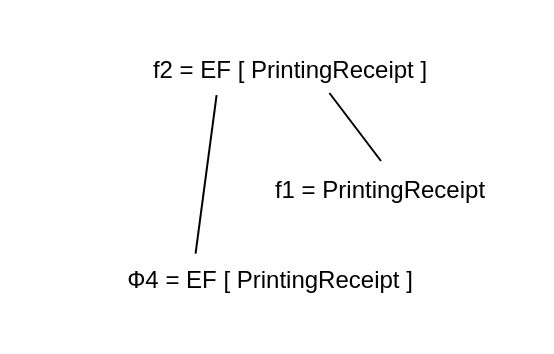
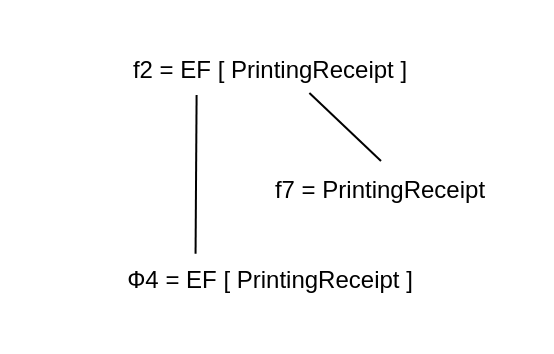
  <mxCell id="0" />
  <mxCell id="1" parent="0" />
- <mxCell id="2" value="f2 = EF [ PrintingReceipt ]" style="text;html=1;align=center;verticalAlign=middle;whiteSpace=wrap;rounded=0;" vertex="1" parent="1"><mxGeometry x="45" y="20" width="200" height="30" as="geometry" /></mxCell>
+ <mxCell id="2" value="f2 = EF [ PrintingReceipt ]" style="text;html=1;align=center;verticalAlign=middle;whiteSpace=wrap;rounded=0;" vertex="1" parent="1"><mxGeometry x="35" y="20" width="200" height="30" as="geometry" /></mxCell>
  <mxCell id="3" value="Ф4 = EF [ PrintingReceipt ]" style="text;html=1;align=center;verticalAlign=middle;whiteSpace=wrap;rounded=0;" vertex="1" parent="1"><mxGeometry x="20" y="125" width="230" height="30" as="geometry" /></mxCell>
- <mxCell id="4" value="f1 = PrintingReceipt" style="text;html=1;align=center;verticalAlign=middle;whiteSpace=wrap;rounded=0;" vertex="1" parent="1"><mxGeometry x="125" y="80" width="130" height="30" as="geometry" /></mxCell>
+ <mxCell id="4" value="f7 = PrintingReceipt" style="text;html=1;align=center;verticalAlign=middle;whiteSpace=wrap;rounded=0;" vertex="1" parent="1"><mxGeometry x="125" y="80" width="130" height="30" as="geometry" /></mxCell>
  <mxCell id="5" value="" style="endArrow=none;html=1;rounded=0;entryX=0.314;entryY=0.901;entryDx=0;entryDy=0;entryPerimeter=0;exitX=0.336;exitY=0.045;exitDx=0;exitDy=0;exitPerimeter=0;" edge="1" parent="1" source="3" target="2"><mxGeometry width="50" height="50" relative="1" as="geometry"><mxPoint x="15" y="140" as="sourcePoint" /><mxPoint x="65" y="90" as="targetPoint" /></mxGeometry></mxCell>
  <mxCell id="6" value="" style="endArrow=none;html=1;rounded=0;entryX=0.596;entryY=0.867;entryDx=0;entryDy=0;entryPerimeter=0;exitX=0.5;exitY=0;exitDx=0;exitDy=0;" edge="1" parent="1" source="4" target="2"><mxGeometry width="50" height="50" relative="1" as="geometry"><mxPoint x="105" y="120" as="sourcePoint" /><mxPoint x="155" y="70" as="targetPoint" /></mxGeometry></mxCell>
